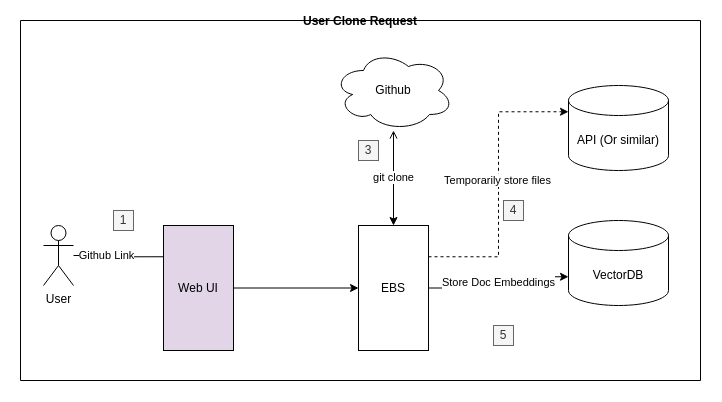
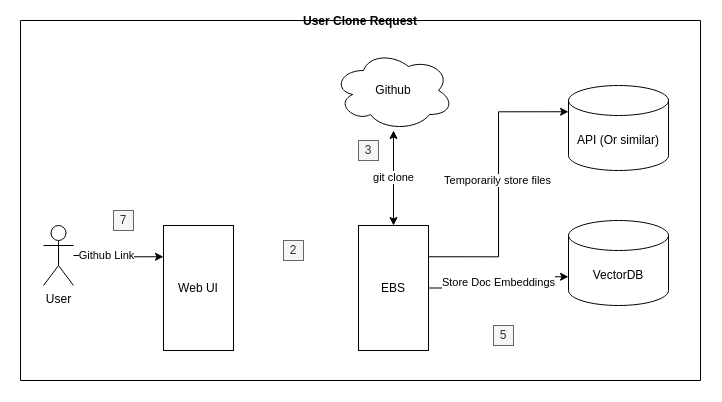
  <mxCell id="0" />
  <mxCell id="1" parent="0" />
  <mxCell id="2" value="User Clone Request" style="swimlane;startSize=0;" vertex="1" parent="1"><mxGeometry x="20" y="20" width="680" height="360" as="geometry" /></mxCell>
  <mxCell id="3" value="User" style="shape=umlActor;verticalLabelPosition=bottom;verticalAlign=top;html=1;outlineConnect=0;" vertex="1" parent="2"><mxGeometry x="23" y="205" width="30" height="60" as="geometry" /></mxCell>
  <mxCell id="4" value="Github" style="ellipse;shape=cloud;whiteSpace=wrap;html=1;" vertex="1" parent="2"><mxGeometry x="313" y="30" width="120" height="80" as="geometry" /></mxCell>
- <mxCell id="5" value="1" style="text;html=1;align=center;verticalAlign=middle;whiteSpace=wrap;rounded=0;fillColor=#f5f5f5;fontColor=#333333;strokeColor=#666666;" vertex="1" parent="2"><mxGeometry x="93" y="190" width="20" height="20" as="geometry" /></mxCell>
+ <mxCell id="5" value="7" style="text;html=1;align=center;verticalAlign=middle;whiteSpace=wrap;rounded=0;fillColor=#f5f5f5;fontColor=#333333;strokeColor=#666666;" vertex="1" parent="2"><mxGeometry x="93" y="190" width="20" height="20" as="geometry" /></mxCell>
+ <mxCell id="6" value="2" style="text;html=1;align=center;verticalAlign=middle;whiteSpace=wrap;rounded=0;fillColor=#f5f5f5;fontColor=#333333;strokeColor=#666666;" vertex="1" parent="2"><mxGeometry x="263" y="220" width="20" height="20" as="geometry" /></mxCell>
  <mxCell id="7" value="Store Doc Embeddings" style="edgeStyle=orthogonalEdgeStyle;rounded=0;orthogonalLoop=1;jettySize=auto;html=1;entryX=0;entryY=0;entryDx=0;entryDy=56.25;entryPerimeter=0;" edge="1" parent="2" source="8" target="19"><mxGeometry relative="1" as="geometry" /></mxCell>
  <mxCell id="8" value="EBS" style="rounded=0;whiteSpace=wrap;html=1;" vertex="1" parent="2"><mxGeometry x="338" y="205" width="70" height="125" as="geometry" /></mxCell>
- <mxCell id="9" style="edgeStyle=orthogonalEdgeStyle;rounded=0;orthogonalLoop=1;jettySize=auto;html=1;entryX=0;entryY=0.25;entryDx=0;entryDy=0;endArrow=none;" edge="1" parent="2" source="3" target="17"><mxGeometry relative="1" as="geometry"><mxPoint x="433" y="260" as="targetPoint" /></mxGeometry></mxCell>
+ <mxCell id="9" style="edgeStyle=orthogonalEdgeStyle;rounded=0;orthogonalLoop=1;jettySize=auto;html=1;entryX=0;entryY=0.25;entryDx=0;entryDy=0;" edge="1" parent="2" source="3" target="17"><mxGeometry relative="1" as="geometry"><mxPoint x="433" y="260" as="targetPoint" /></mxGeometry></mxCell>
  <mxCell id="10" value="Github Link" style="edgeLabel;html=1;align=center;verticalAlign=middle;resizable=0;points=[];" vertex="1" connectable="0" parent="9"><mxGeometry x="-0.294" y="1" relative="1" as="geometry"><mxPoint as="offset" /></mxGeometry></mxCell>
- <mxCell id="11" value="git clone" style="edgeStyle=orthogonalEdgeStyle;rounded=0;orthogonalLoop=1;jettySize=auto;html=1;startArrow=classic;startFill=1;endArrow=open;" edge="1" parent="2" source="8" target="4"><mxGeometry relative="1" as="geometry" /></mxCell>
+ <mxCell id="11" value="git clone" style="edgeStyle=orthogonalEdgeStyle;rounded=0;orthogonalLoop=1;jettySize=auto;html=1;startArrow=classic;startFill=1;" edge="1" parent="2" source="8" target="4"><mxGeometry relative="1" as="geometry" /></mxCell>
  <mxCell id="12" value="API (Or similar)" style="shape=cylinder3;whiteSpace=wrap;html=1;boundedLbl=1;backgroundOutline=1;size=15;" vertex="1" parent="2"><mxGeometry x="548" y="65" width="100" height="85" as="geometry" /></mxCell>
- <mxCell id="13" style="edgeStyle=orthogonalEdgeStyle;rounded=0;orthogonalLoop=1;jettySize=auto;html=1;exitX=1;exitY=0.25;exitDx=0;exitDy=0;entryX=0;entryY=0;entryDx=0;entryDy=26.25;entryPerimeter=0;dashed=1;" edge="1" parent="2" source="8" target="12"><mxGeometry relative="1" as="geometry" /></mxCell>
+ <mxCell id="13" style="edgeStyle=orthogonalEdgeStyle;rounded=0;orthogonalLoop=1;jettySize=auto;html=1;exitX=1;exitY=0.25;exitDx=0;exitDy=0;entryX=0;entryY=0;entryDx=0;entryDy=26.25;entryPerimeter=0;" edge="1" parent="2" source="8" target="12"><mxGeometry relative="1" as="geometry" /></mxCell>
  <mxCell id="14" value="Temporarily store files" style="edgeLabel;html=1;align=center;verticalAlign=middle;resizable=0;points=[];" vertex="1" connectable="0" parent="13"><mxGeometry x="0.03" y="2" relative="1" as="geometry"><mxPoint as="offset" /></mxGeometry></mxCell>
- <mxCell id="15" value="4" style="text;html=1;align=center;verticalAlign=middle;whiteSpace=wrap;rounded=0;fillColor=#f5f5f5;fontColor=#333333;strokeColor=#666666;" vertex="1" parent="2"><mxGeometry x="483" y="180" width="20" height="20" as="geometry" /></mxCell>
- <mxCell id="16" style="edgeStyle=orthogonalEdgeStyle;rounded=0;orthogonalLoop=1;jettySize=auto;html=1;" edge="1" parent="2" source="17" target="8"><mxGeometry relative="1" as="geometry" /></mxCell>
- <mxCell id="17" value="Web UI" style="rounded=0;whiteSpace=wrap;html=1;fillColor=#e1d5e7;" vertex="1" parent="2"><mxGeometry x="143" y="205" width="70" height="125" as="geometry" /></mxCell>
+ <mxCell id="17" value="Web UI" style="rounded=0;whiteSpace=wrap;html=1;" vertex="1" parent="2"><mxGeometry x="143" y="205" width="70" height="125" as="geometry" /></mxCell>
  <mxCell id="18" value="3" style="text;html=1;align=center;verticalAlign=middle;whiteSpace=wrap;rounded=0;fillColor=#f5f5f5;fontColor=#333333;strokeColor=#666666;" vertex="1" parent="2"><mxGeometry x="338" y="120" width="20" height="20" as="geometry" /></mxCell>
  <mxCell id="19" value="VectorDB" style="shape=cylinder3;whiteSpace=wrap;html=1;boundedLbl=1;backgroundOutline=1;size=15;" vertex="1" parent="2"><mxGeometry x="548" y="200" width="100" height="85" as="geometry" /></mxCell>
  <mxCell id="20" value="5" style="text;html=1;align=center;verticalAlign=middle;whiteSpace=wrap;rounded=0;fillColor=#f5f5f5;fontColor=#333333;strokeColor=#666666;" vertex="1" parent="2"><mxGeometry x="473" y="305" width="20" height="20" as="geometry" /></mxCell>
